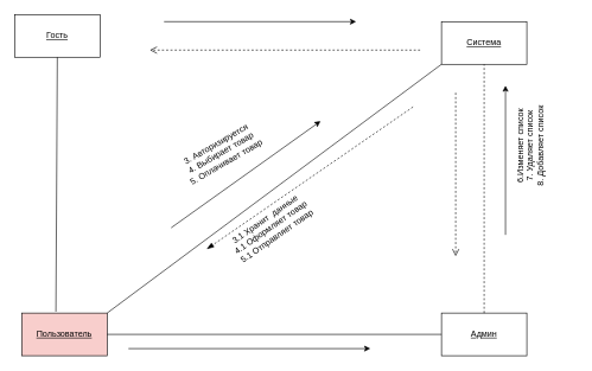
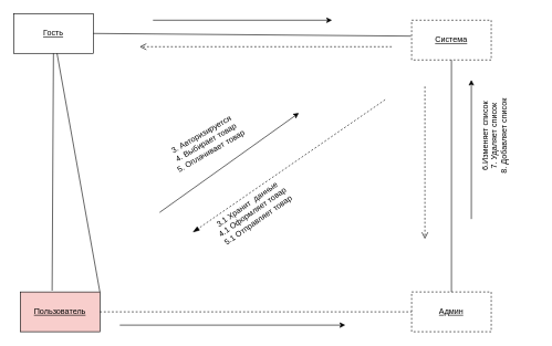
  <mxCell id="0" />
  <mxCell id="1" parent="0" />
  <mxCell id="2" value="&lt;u&gt;Гость&lt;/u&gt;" style="rounded=0;whiteSpace=wrap;html=1;" vertex="1" parent="1"><mxGeometry x="20" y="20" width="120" height="60" as="geometry" /></mxCell>
- <mxCell id="3" value="&lt;u&gt;Система&lt;/u&gt;" style="rounded=0;whiteSpace=wrap;html=1;" vertex="1" parent="1"><mxGeometry x="620" y="30" width="120" height="60" as="geometry" /></mxCell>
- <mxCell id="4" value="&lt;u&gt;Админ&lt;/u&gt;" style="rounded=0;whiteSpace=wrap;html=1;" vertex="1" parent="1"><mxGeometry x="620" y="440" width="120" height="60" as="geometry" /></mxCell>
+ <mxCell id="3" value="&lt;u&gt;Система&lt;/u&gt;" style="rounded=0;whiteSpace=wrap;html=1;dashed=1;" vertex="1" parent="1"><mxGeometry x="620" y="30" width="120" height="60" as="geometry" /></mxCell>
+ <mxCell id="4" value="&lt;u&gt;Админ&lt;/u&gt;" style="rounded=0;whiteSpace=wrap;html=1;dashed=1;" vertex="1" parent="1"><mxGeometry x="620" y="440" width="120" height="60" as="geometry" /></mxCell>
  <mxCell id="5" value="&lt;u&gt;Пользователь&lt;/u&gt;" style="rounded=0;whiteSpace=wrap;html=1;fillColor=#f8cecc;" vertex="1" parent="1"><mxGeometry x="30" y="440" width="120" height="60" as="geometry" /></mxCell>
+ <mxCell id="6" value="" style="endArrow=none;html=1;rounded=0;entryX=-0.008;entryY=0.4;entryDx=0;entryDy=0;entryPerimeter=0;exitX=1;exitY=0.5;exitDx=0;exitDy=0;" edge="1" parent="1" source="2" target="3"><mxGeometry width="50" height="50" relative="1" as="geometry"><mxPoint x="140" y="54" as="sourcePoint" /><mxPoint x="470" y="50" as="targetPoint" /></mxGeometry></mxCell>
  <mxCell id="7" value="" style="endArrow=none;html=1;rounded=0;exitX=0.4;exitY=-0.033;exitDx=0;exitDy=0;exitPerimeter=0;" edge="1" parent="1" source="5"><mxGeometry width="50" height="50" relative="1" as="geometry"><mxPoint x="20" y="130" as="sourcePoint" /><mxPoint x="80" y="80" as="targetPoint" /></mxGeometry></mxCell>
- <mxCell id="8" value="" style="endArrow=none;html=1;rounded=0;entryX=0;entryY=0.5;entryDx=0;entryDy=0;exitX=1;exitY=0.5;exitDx=0;exitDy=0;" edge="1" parent="1" source="5" target="4"><mxGeometry width="50" height="50" relative="1" as="geometry"><mxPoint x="150" y="370" as="sourcePoint" /><mxPoint x="200" y="320" as="targetPoint" /></mxGeometry></mxCell>
- <mxCell id="9" value="" style="endArrow=none;html=1;rounded=0;exitX=0.5;exitY=0;exitDx=0;exitDy=0;entryX=0.5;entryY=1;entryDx=0;entryDy=0;dashed=1;" edge="1" parent="1" source="4" target="3"><mxGeometry width="50" height="50" relative="1" as="geometry"><mxPoint x="500" y="140" as="sourcePoint" /><mxPoint x="550" y="90" as="targetPoint" /></mxGeometry></mxCell>
- <mxCell id="10" value="" style="endArrow=none;html=1;rounded=0;entryX=0;entryY=1;entryDx=0;entryDy=0;exitX=1;exitY=0;exitDx=0;exitDy=0;" edge="1" parent="1" source="5" target="3"><mxGeometry width="50" height="50" relative="1" as="geometry"><mxPoint x="130" y="360" as="sourcePoint" /><mxPoint x="190" y="300" as="targetPoint" /></mxGeometry></mxCell>
+ <mxCell id="8" value="" style="endArrow=none;html=1;rounded=0;entryX=0;entryY=0.5;entryDx=0;entryDy=0;exitX=1;exitY=0.5;exitDx=0;exitDy=0;dashed=1;" edge="1" parent="1" source="5" target="4"><mxGeometry width="50" height="50" relative="1" as="geometry"><mxPoint x="150" y="370" as="sourcePoint" /><mxPoint x="200" y="320" as="targetPoint" /></mxGeometry></mxCell>
+ <mxCell id="9" value="" style="endArrow=none;html=1;rounded=0;exitX=0.5;exitY=0;exitDx=0;exitDy=0;entryX=0.5;entryY=1;entryDx=0;entryDy=0;" edge="1" parent="1" source="4" target="3"><mxGeometry width="50" height="50" relative="1" as="geometry"><mxPoint x="500" y="140" as="sourcePoint" /><mxPoint x="550" y="90" as="targetPoint" /></mxGeometry></mxCell>
+ <mxCell id="10" value="" style="endArrow=none;html=1;rounded=0;exitX=1;exitY=0;exitDx=0;exitDy=0;" edge="1" parent="1" source="5" target="2"><mxGeometry width="50" height="50" relative="1" as="geometry"><mxPoint x="130" y="360" as="sourcePoint" /><mxPoint x="190" y="300" as="targetPoint" /></mxGeometry></mxCell>
  <mxCell id="11" value="" style="endArrow=classic;html=1;rounded=0;" edge="1" parent="1"><mxGeometry width="50" height="50" relative="1" as="geometry"><mxPoint x="240" y="320" as="sourcePoint" /><mxPoint x="450" y="170" as="targetPoint" /></mxGeometry></mxCell>
  <mxCell id="12" value="" style="html=1;verticalAlign=bottom;endArrow=blockThin;dashed=1;endSize=8;rounded=0;endFill=1;" edge="1" parent="1"><mxGeometry relative="1" as="geometry"><mxPoint x="580" y="150" as="sourcePoint" /><mxPoint x="290" y="350" as="targetPoint" /></mxGeometry></mxCell>
  <mxCell id="13" value="" style="endArrow=classic;html=1;rounded=0;" edge="1" parent="1"><mxGeometry width="50" height="50" relative="1" as="geometry"><mxPoint x="710" y="330" as="sourcePoint" /><mxPoint x="710" y="120" as="targetPoint" /></mxGeometry></mxCell>
  <mxCell id="14" value="" style="html=1;verticalAlign=bottom;endArrow=open;dashed=1;endSize=8;rounded=0;" edge="1" parent="1"><mxGeometry relative="1" as="geometry"><mxPoint x="640" y="130" as="sourcePoint" /><mxPoint x="640" y="360" as="targetPoint" /></mxGeometry></mxCell>
  <mxCell id="15" value="" style="endArrow=classic;html=1;rounded=0;" edge="1" parent="1"><mxGeometry width="50" height="50" relative="1" as="geometry"><mxPoint x="230" y="30" as="sourcePoint" /><mxPoint x="500" y="30" as="targetPoint" /></mxGeometry></mxCell>
  <mxCell id="16" value="" style="html=1;verticalAlign=bottom;endArrow=open;dashed=1;endSize=8;rounded=0;" edge="1" parent="1"><mxGeometry relative="1" as="geometry"><mxPoint x="590" y="70" as="sourcePoint" /><mxPoint x="210" y="70" as="targetPoint" /></mxGeometry></mxCell>
  <mxCell id="17" value="" style="endArrow=classic;html=1;rounded=0;" edge="1" parent="1"><mxGeometry width="50" height="50" relative="1" as="geometry"><mxPoint x="180" y="490" as="sourcePoint" /><mxPoint x="520" y="490" as="targetPoint" /></mxGeometry></mxCell>
  <mxCell id="18" value="3. Авторизируется&lt;br&gt;4. Выбирает товар&lt;br&gt;5. Оплачивает товар" style="text;html=1;align=center;verticalAlign=middle;resizable=0;points=[];autosize=1;strokeColor=none;fillColor=none;rotation=-30;" vertex="1" parent="1"><mxGeometry x="245" y="190" width="130" height="50" as="geometry" /></mxCell>
  <mxCell id="19" value="3.1 Хранит&amp;nbsp; данные&lt;br&gt;4.1 Оформляет товар&lt;br&gt;5.1 Отправляет товар" style="text;html=1;align=center;verticalAlign=middle;resizable=0;points=[];autosize=1;strokeColor=none;fillColor=none;rotation=-35;" vertex="1" parent="1"><mxGeometry x="310" y="295" width="140" height="50" as="geometry" /></mxCell>
  <mxCell id="20" value="6.Изменяет список&lt;br&gt;7. Удаляет список&lt;br&gt;8. Добавляет список" style="text;html=1;align=center;verticalAlign=middle;resizable=0;points=[];autosize=1;strokeColor=none;fillColor=none;rotation=-90;" vertex="1" parent="1"><mxGeometry x="680" y="180" width="130" height="50" as="geometry" /></mxCell>
